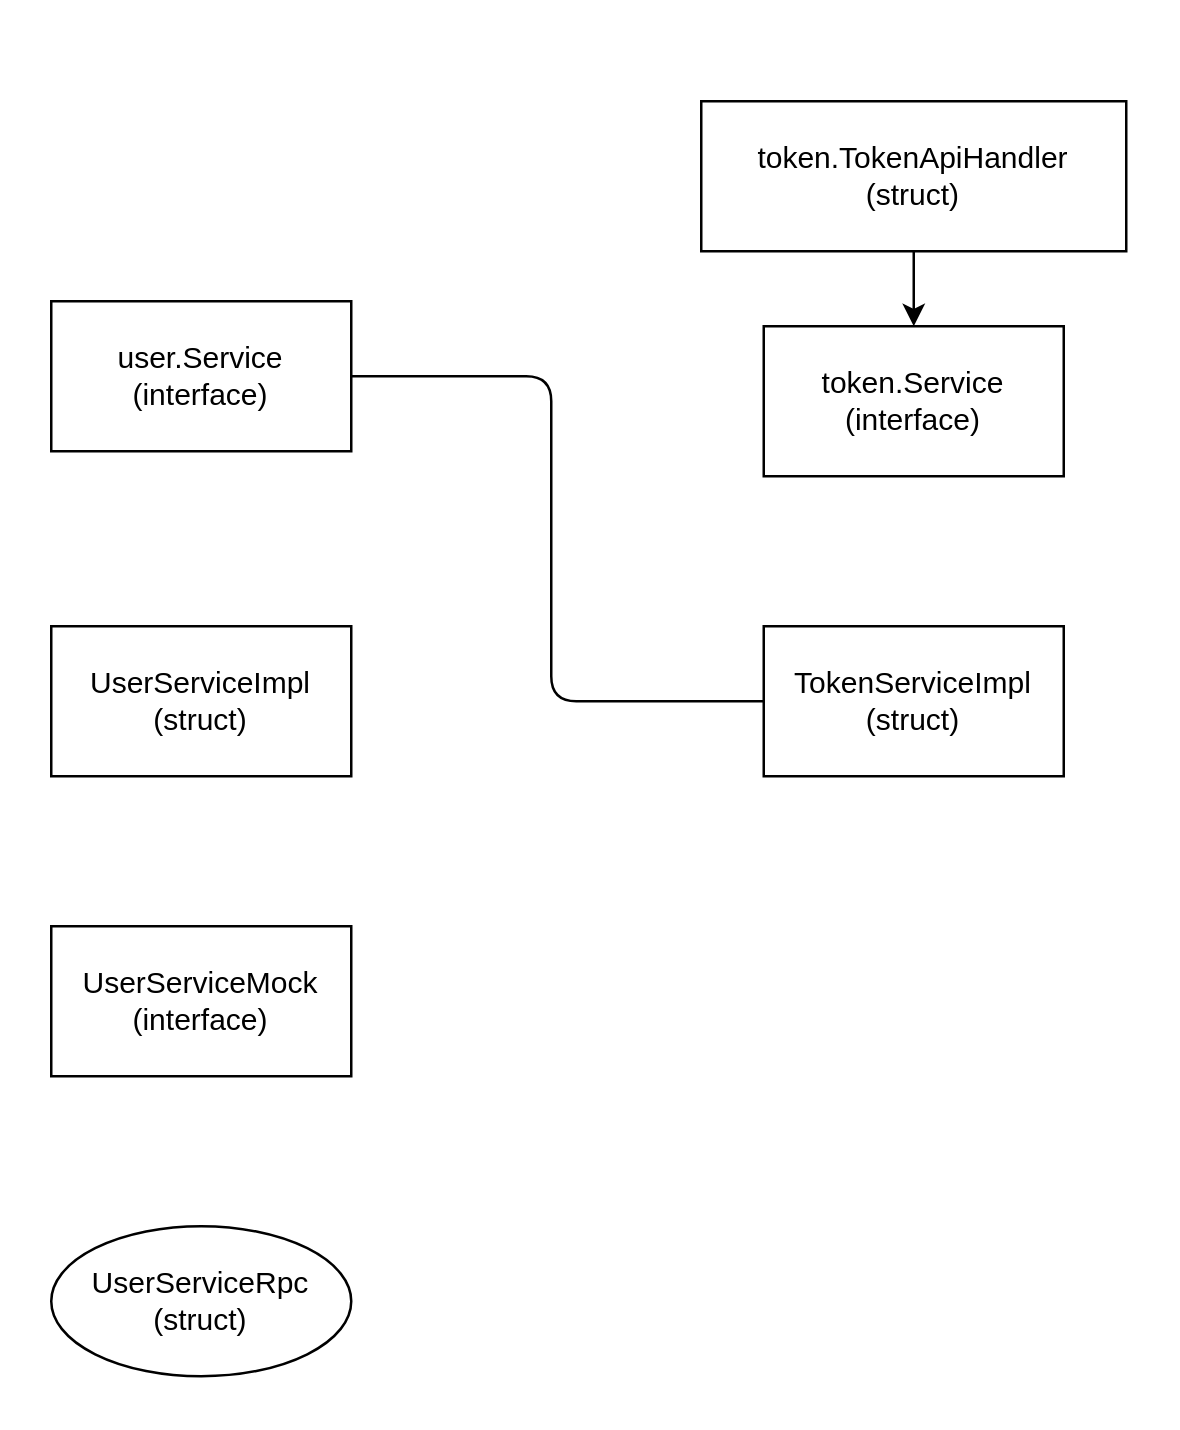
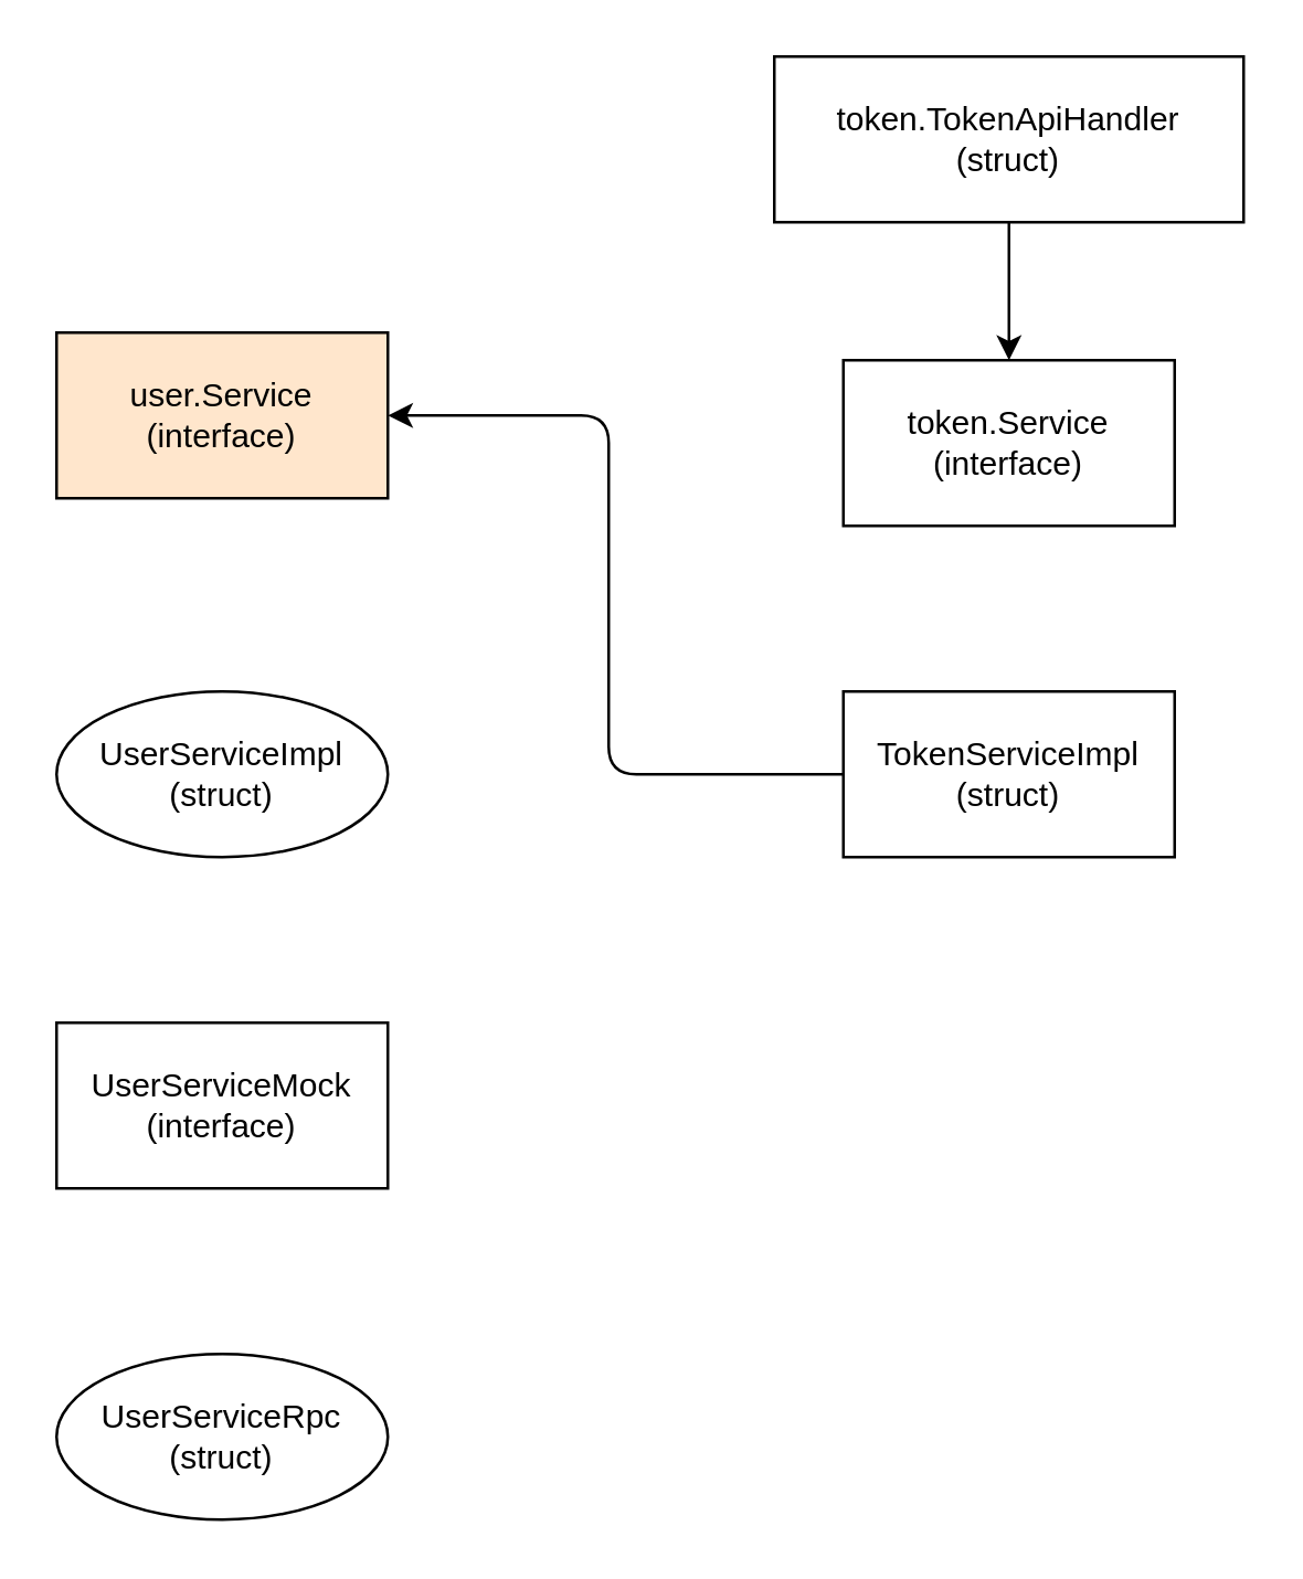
  <mxCell id="0" />
  <mxCell id="1" parent="0" />
- <mxCell id="2" value="user.Service&lt;br&gt;(interface)" style="rounded=0;whiteSpace=wrap;html=1;" parent="1" vertex="1"><mxGeometry x="20" y="120" width="120" height="60" as="geometry" /></mxCell>
+ <mxCell id="2" value="user.Service&lt;br&gt;(interface)" style="rounded=0;whiteSpace=wrap;html=1;fillColor=#ffe6cc;" parent="1" vertex="1"><mxGeometry x="20" y="120" width="120" height="60" as="geometry" /></mxCell>
  <mxCell id="3" value="token.Service&lt;br&gt;(interface)" style="rounded=0;whiteSpace=wrap;html=1;" parent="1" vertex="1"><mxGeometry x="305" y="130" width="120" height="60" as="geometry" /></mxCell>
  <mxCell id="4" value="TokenServiceImpl&lt;br&gt;(struct)" style="rounded=0;whiteSpace=wrap;html=1;" parent="1" vertex="1"><mxGeometry x="305" y="250" width="120" height="60" as="geometry" /></mxCell>
- <mxCell id="5" value="UserServiceImpl&lt;br&gt;(struct)" style="rounded=0;whiteSpace=wrap;html=1;" parent="1" vertex="1"><mxGeometry x="20" y="250" width="120" height="60" as="geometry" /></mxCell>
+ <mxCell id="5" value="UserServiceImpl&lt;br&gt;(struct)" style="ellipse;whiteSpace=wrap;html=1;" parent="1" vertex="1"><mxGeometry x="20" y="250" width="120" height="60" as="geometry" /></mxCell>
  <mxCell id="6" value="UserServiceMock&lt;br&gt;(interface)" style="rounded=0;whiteSpace=wrap;html=1;" parent="1" vertex="1"><mxGeometry x="20" y="370" width="120" height="60" as="geometry" /></mxCell>
  <mxCell id="7" value="UserServiceRpc&lt;br&gt;(struct)" style="ellipse;whiteSpace=wrap;html=1;" parent="1" vertex="1"><mxGeometry x="20" y="490" width="120" height="60" as="geometry" /></mxCell>
- <mxCell id="8" value="" style="endArrow=none;html=1;exitX=0;exitY=0.5;exitDx=0;exitDy=0;entryX=1;entryY=0.5;entryDx=0;entryDy=0;" parent="1" source="4" target="2" edge="1"><mxGeometry width="50" height="50" relative="1" as="geometry"><mxPoint x="200" y="300" as="sourcePoint" /><mxPoint x="250" y="250" as="targetPoint" /><Array as="points"><mxPoint x="220" y="280" /><mxPoint x="220" y="150" /></Array></mxGeometry></mxCell>
- <mxCell id="9" value="token.TokenApiHandler&lt;br&gt;(struct)" style="rounded=0;whiteSpace=wrap;html=1;" vertex="1" parent="1"><mxGeometry x="280" y="40" width="170" height="60" as="geometry" /></mxCell>
+ <mxCell id="8" value="" style="endArrow=classic;html=1;exitX=0;exitY=0.5;exitDx=0;exitDy=0;entryX=1;entryY=0.5;entryDx=0;entryDy=0;" parent="1" source="4" target="2" edge="1"><mxGeometry width="50" height="50" relative="1" as="geometry"><mxPoint x="200" y="300" as="sourcePoint" /><mxPoint x="250" y="250" as="targetPoint" /><Array as="points"><mxPoint x="220" y="280" /><mxPoint x="220" y="150" /></Array></mxGeometry></mxCell>
+ <mxCell id="9" value="token.TokenApiHandler&lt;br&gt;(struct)" style="rounded=0;whiteSpace=wrap;html=1;" vertex="1" parent="1"><mxGeometry x="280" y="20" width="170" height="60" as="geometry" /></mxCell>
  <mxCell id="10" value="" style="endArrow=classic;html=1;entryX=0.5;entryY=0;entryDx=0;entryDy=0;exitX=0.5;exitY=1;exitDx=0;exitDy=0;" edge="1" parent="1" source="9" target="3"><mxGeometry width="50" height="50" relative="1" as="geometry"><mxPoint x="360" y="90" as="sourcePoint" /><mxPoint x="300" y="130" as="targetPoint" /></mxGeometry></mxCell>
